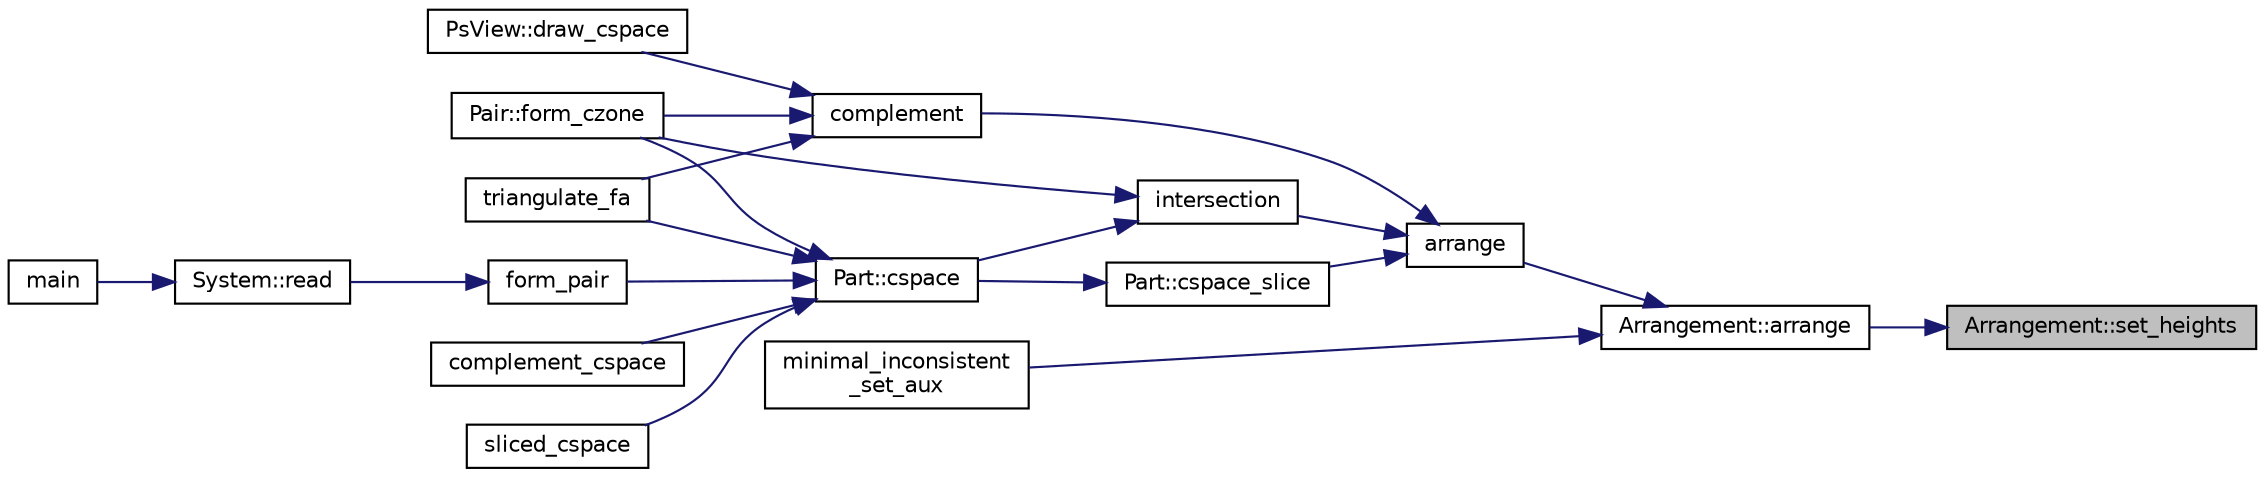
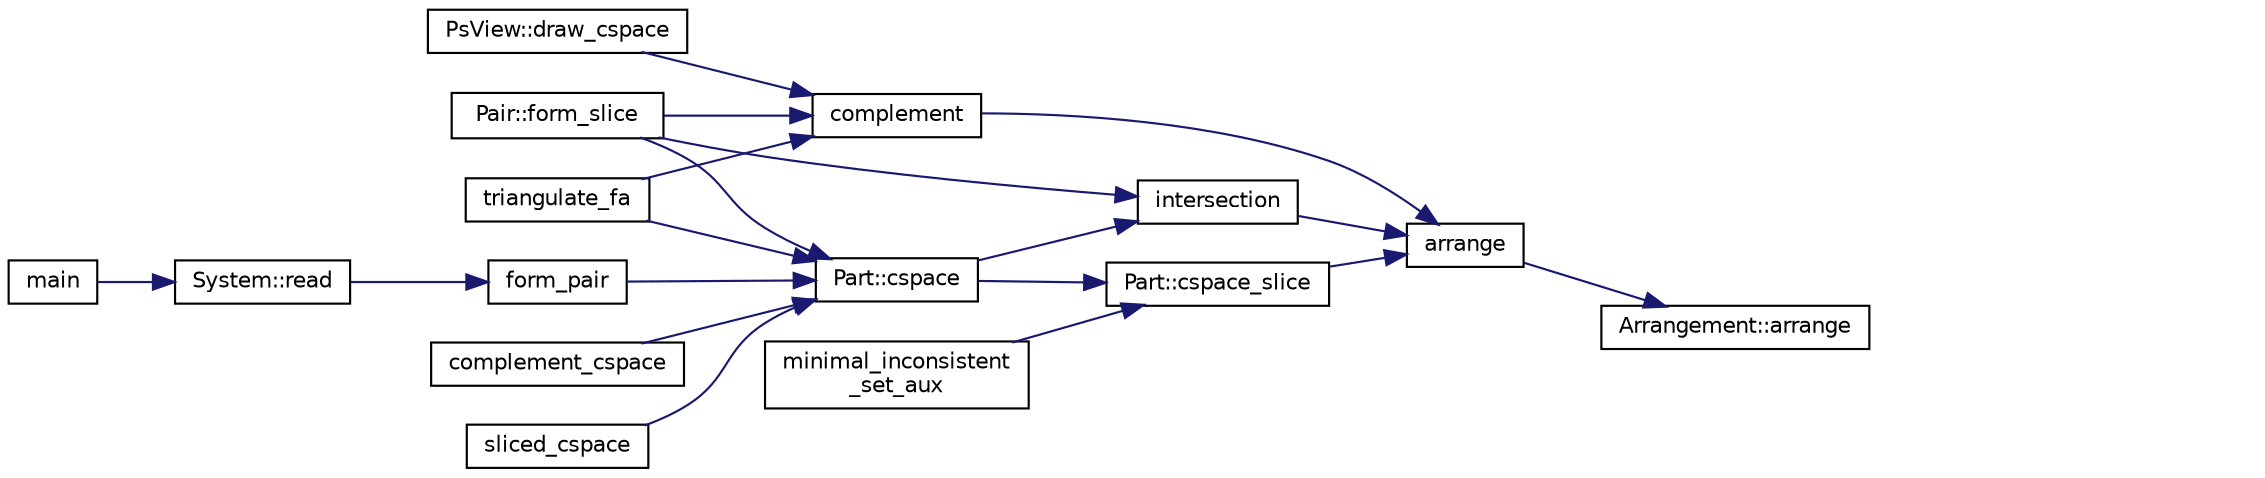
  digraph {
    rankdir=RL
    node [color=black fillcolor=white fontname=Helvetica fontsize=10 shape=record style=filled]
    edge [color=midnightblue dir=back fontname=Helvetica fontsize=10 labelfontname=Helvetica labelfontsize=10 style=solid]
-   n1 [fillcolor=grey75 fontcolor=black height=0.2 label="Arrangement::set_heights" width=0.4]
    n2 [height=0.2 label="Arrangement::arrange" width=0.4]
    n3 [height=0.2 label=arrange width=0.4]
    n4 [height=0.2 label="minimal_inconsistent\l_set_aux" width=0.4]
    n5 [height=0.2 label=complement width=0.4]
    n6 [height=0.2 label="Part::cspace_slice" width=0.4]
    n7 [height=0.2 label=intersection width=0.4]
    n8 [height=0.2 label="PsView::draw_cspace" width=0.4]
-   n9 [height=0.2 label="Pair::form_czone" width=0.4]
+   n9 [height=0.2 label="Pair::form_slice" width=0.4]
    n10 [height=0.2 label=triangulate_fa width=0.4]
    n11 [height=0.2 label="Part::cspace" width=0.4]
    n12 [height=0.2 label=form_pair width=0.4]
    n13 [height=0.2 label=complement_cspace width=0.4]
    n14 [height=0.2 label=sliced_cspace width=0.4]
    n15 [height=0.2 label="System::read" width=0.4]
    n16 [height=0.2 label=main width=0.4]
-   n1 -> n2
    n2 -> n3
-   n2 -> n4
+   n6 -> n4
    n3 -> n5
    n3 -> n6
    n3 -> n7
    n5 -> n8
    n5 -> n9
    n5 -> n10
    n6 -> n11
    n7 -> n9
    n7 -> n11
    n11 -> n9
    n11 -> n10
    n11 -> n12
    n11 -> n13
    n11 -> n14
    n12 -> n15
    n15 -> n16
  }
